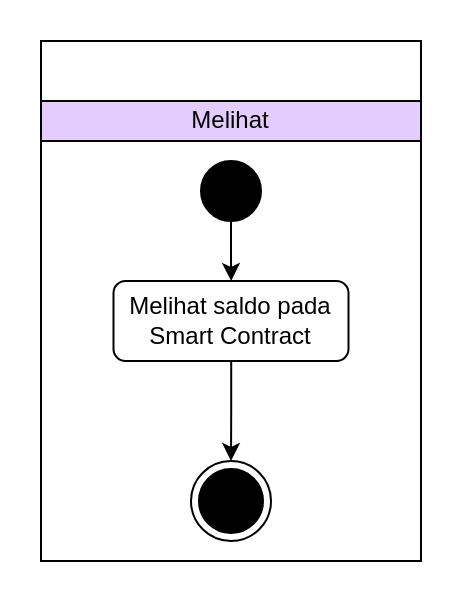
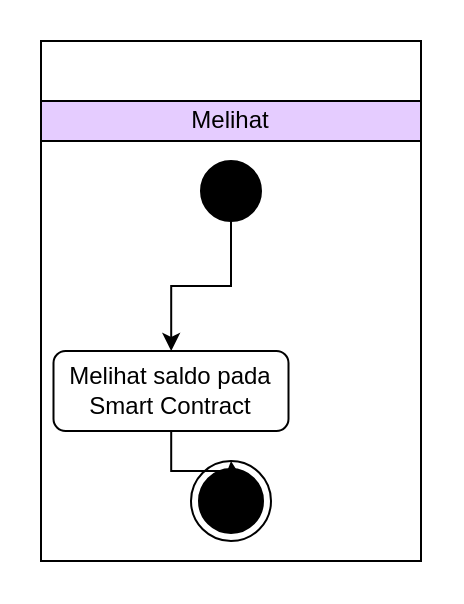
  <mxCell id="0" />
  <mxCell id="1" parent="0" />
  <mxCell id="2" value="" style="rounded=0;whiteSpace=wrap;html=1;" parent="1" vertex="1"><mxGeometry x="20" y="20" width="190" height="260" as="geometry" /></mxCell>
  <mxCell id="3" style="edgeStyle=orthogonalEdgeStyle;rounded=0;orthogonalLoop=1;jettySize=auto;html=1;" parent="1" source="4" target="6" edge="1"><mxGeometry relative="1" as="geometry" /></mxCell>
  <mxCell id="4" value="" style="ellipse;whiteSpace=wrap;html=1;aspect=fixed;fillColor=#000000;" parent="1" vertex="1"><mxGeometry x="100" y="80" width="30" height="30" as="geometry" /></mxCell>
  <mxCell id="5" style="edgeStyle=orthogonalEdgeStyle;rounded=0;orthogonalLoop=1;jettySize=auto;html=1;entryX=0.5;entryY=0;entryDx=0;entryDy=0;" parent="1" source="6" edge="1"><mxGeometry relative="1" as="geometry"><mxPoint x="115" y="230" as="targetPoint" /></mxGeometry></mxCell>
- <mxCell id="6" value="Melihat saldo pada Smart Contract" style="rounded=1;whiteSpace=wrap;html=1;fillColor=#FFFFFF;" parent="1" vertex="1"><mxGeometry x="56.25" y="140" width="117.5" height="40" as="geometry" /></mxCell>
+ <mxCell id="6" value="Melihat saldo pada Smart Contract" style="rounded=1;whiteSpace=wrap;html=1;fillColor=#FFFFFF;" parent="1" vertex="1"><mxGeometry x="26.25" y="175" width="117.5" height="40" as="geometry" /></mxCell>
  <mxCell id="7" value="Melihat" style="rounded=0;whiteSpace=wrap;html=1;fillColor=#E5CCFF;" parent="1" vertex="1"><mxGeometry x="20" y="50" width="190" height="20" as="geometry" /></mxCell>
  <mxCell id="8" value="" style="group" parent="1" vertex="1" connectable="0"><mxGeometry x="95" y="230" width="40" height="40" as="geometry" /></mxCell>
  <mxCell id="9" value="" style="ellipse;whiteSpace=wrap;html=1;aspect=fixed;fillColor=#000000;" parent="8" vertex="1"><mxGeometry x="4" y="4" width="32" height="32" as="geometry" /></mxCell>
  <mxCell id="10" value="" style="ellipse;whiteSpace=wrap;html=1;aspect=fixed;fillColor=none;" parent="8" vertex="1"><mxGeometry width="40" height="40" as="geometry" /></mxCell>
